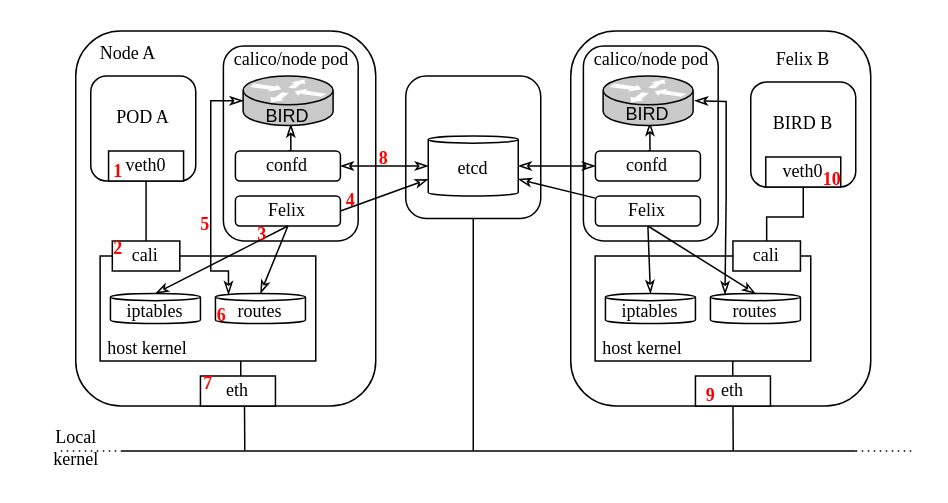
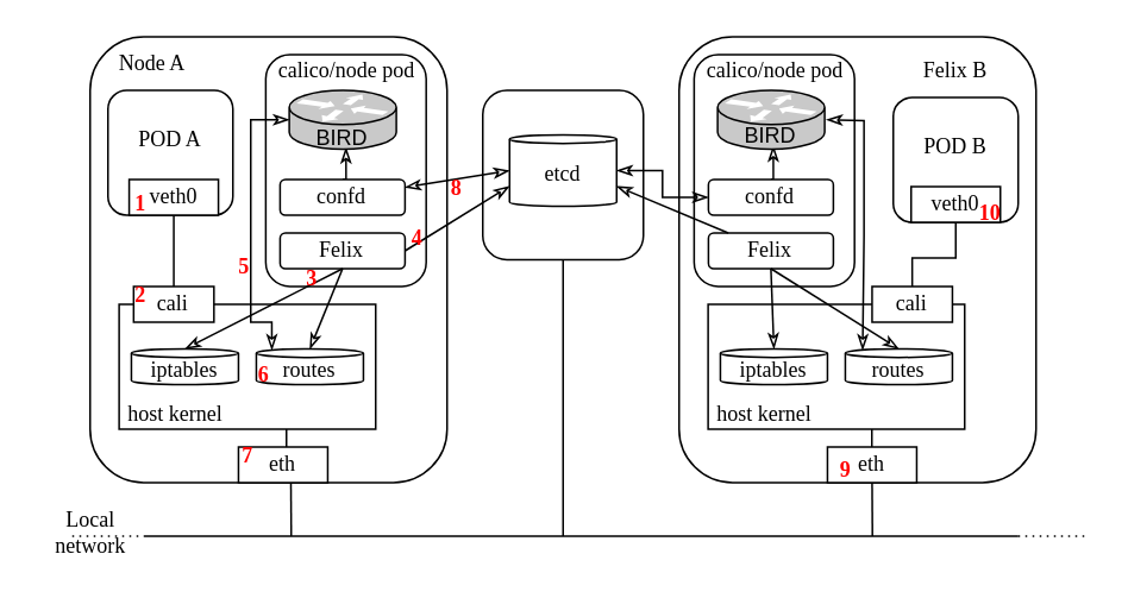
  <mxCell id="0" />
  <mxCell id="1" parent="0" />
  <mxCell id="2" value="" style="rounded=1;whiteSpace=wrap;html=1;fillColor=none;" parent="1" vertex="1"><mxGeometry x="50" y="20" width="200" height="250" as="geometry" /></mxCell>
  <mxCell id="3" style="edgeStyle=orthogonalEdgeStyle;rounded=0;orthogonalLoop=1;jettySize=auto;html=1;entryX=0;entryY=0.5;entryDx=0;entryDy=0;endArrow=none;endFill=0;" parent="1" source="4" target="9" edge="1"><mxGeometry relative="1" as="geometry"><Array as="points"><mxPoint x="160" y="260" /></Array></mxGeometry></mxCell>
  <mxCell id="4" value="" style="rounded=0;whiteSpace=wrap;html=1;fillColor=none;" parent="1" vertex="1"><mxGeometry x="66.25" y="170" width="143.75" height="70" as="geometry" /></mxCell>
  <mxCell id="5" value="&lt;font face=&quot;newcomputermodern&quot;&gt;POD A&lt;br&gt;&lt;br&gt;&lt;/font&gt;" style="rounded=1;whiteSpace=wrap;html=1;fillColor=none;" parent="1" vertex="1"><mxGeometry x="60" y="50" width="70" height="70" as="geometry" /></mxCell>
  <mxCell id="6" value="&lt;font face=&quot;newcomputermodern&quot;&gt;Node A&lt;/font&gt;" style="text;html=1;align=center;verticalAlign=middle;whiteSpace=wrap;rounded=0;" parent="1" vertex="1"><mxGeometry x="55" y="20" width="60" height="30" as="geometry" /></mxCell>
  <mxCell id="7" style="edgeStyle=orthogonalEdgeStyle;rounded=0;orthogonalLoop=1;jettySize=auto;html=1;exitX=0.5;exitY=1;exitDx=0;exitDy=0;entryX=0.5;entryY=0;entryDx=0;entryDy=0;endArrow=none;endFill=0;" parent="1" source="8" target="10" edge="1"><mxGeometry relative="1" as="geometry" /></mxCell>
  <mxCell id="8" value="&lt;div&gt;veth0&lt;/div&gt;" style="rounded=0;whiteSpace=wrap;html=1;fontFamily=newcomputermodern;" parent="1" vertex="1"><mxGeometry x="71.88" y="100" width="50" height="20" as="geometry" /></mxCell>
  <mxCell id="9" value="eth" style="rounded=0;whiteSpace=wrap;html=1;fontFamily=newcomputermodern;" parent="1" vertex="1"><mxGeometry x="133.13" y="250" width="50" height="20" as="geometry" /></mxCell>
  <mxCell id="10" value="&lt;font face=&quot;newcomputermodern&quot;&gt;cali&lt;/font&gt;" style="rounded=0;whiteSpace=wrap;html=1;" parent="1" vertex="1"><mxGeometry x="74.38" y="160" width="45" height="20" as="geometry" /></mxCell>
  <mxCell id="11" style="edgeStyle=orthogonalEdgeStyle;rounded=0;orthogonalLoop=1;jettySize=auto;html=1;exitX=0.5;exitY=1;exitDx=0;exitDy=0;endArrow=none;endFill=0;" parent="1" edge="1"><mxGeometry relative="1" as="geometry"><mxPoint x="488.32" y="300" as="targetPoint" /><mxPoint x="488.13" y="270" as="sourcePoint" /></mxGeometry></mxCell>
  <mxCell id="12" value="" style="endArrow=none;html=1;rounded=0;" parent="1" edge="1"><mxGeometry width="50" height="50" relative="1" as="geometry"><mxPoint x="80" y="300" as="sourcePoint" /><mxPoint x="570" y="300" as="targetPoint" /></mxGeometry></mxCell>
  <mxCell id="13" value="" style="endArrow=none;dashed=1;html=1;dashPattern=1 3;strokeWidth=1;rounded=0;" parent="1" edge="1"><mxGeometry width="50" height="50" relative="1" as="geometry"><mxPoint x="570" y="300" as="sourcePoint" /><mxPoint x="610" y="300" as="targetPoint" /></mxGeometry></mxCell>
- <mxCell id="14" value="&lt;font face=&quot;newcomputermodern&quot;&gt;Local kernel&lt;/font&gt;" style="text;html=1;align=center;verticalAlign=middle;whiteSpace=wrap;rounded=0;" parent="1" vertex="1"><mxGeometry x="20" y="283" width="61" height="30" as="geometry" /></mxCell>
+ <mxCell id="14" value="&lt;font face=&quot;newcomputermodern&quot;&gt;Local network&lt;/font&gt;" style="text;html=1;align=center;verticalAlign=middle;whiteSpace=wrap;rounded=0;" parent="1" vertex="1"><mxGeometry x="20" y="283" width="61" height="30" as="geometry" /></mxCell>
  <mxCell id="15" style="edgeStyle=orthogonalEdgeStyle;rounded=0;orthogonalLoop=1;jettySize=auto;html=1;exitX=0.5;exitY=1;exitDx=0;exitDy=0;endArrow=none;endFill=0;" parent="1" edge="1"><mxGeometry relative="1" as="geometry"><mxPoint x="162.69" y="300" as="targetPoint" /><mxPoint x="162.5" y="270" as="sourcePoint" /></mxGeometry></mxCell>
  <mxCell id="16" value="" style="endArrow=none;dashed=1;html=1;dashPattern=1 3;strokeWidth=1;rounded=0;" parent="1" edge="1"><mxGeometry width="50" height="50" relative="1" as="geometry"><mxPoint x="40" y="300" as="sourcePoint" /><mxPoint x="80" y="300" as="targetPoint" /></mxGeometry></mxCell>
  <mxCell id="17" value="&lt;font face=&quot;newcomputermodern&quot;&gt;host kernel&lt;/font&gt;" style="text;html=1;align=center;verticalAlign=middle;whiteSpace=wrap;rounded=0;" parent="1" vertex="1"><mxGeometry x="63.13" y="217" width="70" height="30" as="geometry" /></mxCell>
  <mxCell id="18" value="&lt;font face=&quot;newcomputermodern&quot;&gt;iptables&lt;/font&gt;" style="shape=cylinder3;whiteSpace=wrap;html=1;boundedLbl=1;backgroundOutline=1;size=2.389;" parent="1" vertex="1"><mxGeometry x="73.13" y="195" width="60" height="20" as="geometry" /></mxCell>
  <mxCell id="19" value="&lt;font face=&quot;newcomputermodern&quot;&gt;routes&lt;/font&gt;" style="shape=cylinder3;whiteSpace=wrap;html=1;boundedLbl=1;backgroundOutline=1;size=2.389;" parent="1" vertex="1"><mxGeometry x="143.13" y="195" width="60" height="20" as="geometry" /></mxCell>
  <mxCell id="20" value="&lt;font face=&quot;newcomputermodern&quot;&gt;&lt;br&gt;&lt;/font&gt;" style="rounded=1;whiteSpace=wrap;html=1;fillColor=none;" parent="1" vertex="1"><mxGeometry x="148.42" y="30" width="89.87" height="130" as="geometry" /></mxCell>
  <mxCell id="21" value="&lt;font face=&quot;newcomputermodern&quot;&gt;Felix&lt;/font&gt;" style="rounded=1;whiteSpace=wrap;html=1;" parent="1" vertex="1"><mxGeometry x="156.44" y="130" width="70" height="20" as="geometry" /></mxCell>
  <mxCell id="22" style="edgeStyle=orthogonalEdgeStyle;rounded=0;orthogonalLoop=1;jettySize=auto;html=1;exitX=0.5;exitY=0;exitDx=0;exitDy=0;entryX=0.5;entryY=1;entryDx=0;entryDy=0;endArrow=classicThin;endFill=0;" parent="1" source="23" target="25" edge="1"><mxGeometry relative="1" as="geometry" /></mxCell>
  <mxCell id="23" value="&lt;font face=&quot;newcomputermodern&quot;&gt;confd&lt;/font&gt;" style="rounded=1;whiteSpace=wrap;html=1;" parent="1" vertex="1"><mxGeometry x="156.43" y="100" width="70" height="20" as="geometry" /></mxCell>
  <mxCell id="24" value="" style="shape=mxgraph.cisco.routers.router;html=1;pointerEvents=1;dashed=0;fillColor=#C9C9C9;strokeColor=#000000;strokeWidth=1;verticalLabelPosition=bottom;verticalAlign=top;align=center;outlineConnect=0;" parent="1" vertex="1"><mxGeometry x="161.57" y="50" width="60" height="33" as="geometry" /></mxCell>
  <mxCell id="25" value="BIRD&amp;nbsp;" style="text;html=1;align=center;verticalAlign=middle;whiteSpace=wrap;rounded=0;" parent="1" vertex="1"><mxGeometry x="159.14" y="71" width="68.43" height="11" as="geometry" /></mxCell>
  <mxCell id="26" value="&lt;font face=&quot;newcomputermodern&quot;&gt;calico/node pod&lt;/font&gt;" style="text;html=1;align=center;verticalAlign=middle;whiteSpace=wrap;rounded=0;" parent="1" vertex="1"><mxGeometry x="149.43" y="24" width="90" height="30" as="geometry" /></mxCell>
  <mxCell id="27" style="rounded=0;orthogonalLoop=1;jettySize=auto;html=1;entryX=0.5;entryY=0;entryDx=0;entryDy=0;entryPerimeter=0;exitX=0.5;exitY=1;exitDx=0;exitDy=0;endArrow=classicThin;endFill=0;" parent="1" source="21" target="18" edge="1"><mxGeometry relative="1" as="geometry" /></mxCell>
  <mxCell id="28" style="rounded=0;orthogonalLoop=1;jettySize=auto;html=1;exitX=0.5;exitY=1;exitDx=0;exitDy=0;entryX=0.5;entryY=0;entryDx=0;entryDy=0;entryPerimeter=0;endArrow=classicThin;endFill=0;" parent="1" source="21" target="19" edge="1"><mxGeometry relative="1" as="geometry" /></mxCell>
  <mxCell id="29" style="edgeStyle=orthogonalEdgeStyle;rounded=0;orthogonalLoop=1;jettySize=auto;html=1;exitX=0;exitY=0.5;exitDx=0;exitDy=0;exitPerimeter=0;startArrow=classicThin;startFill=0;endArrow=classicThin;endFill=0;entryX=0.145;entryY=0;entryDx=0;entryDy=0.693;entryPerimeter=0;" parent="1" source="24" target="19" edge="1"><mxGeometry relative="1" as="geometry"><Array as="points"><mxPoint x="140" y="67" /><mxPoint x="140" y="180" /><mxPoint x="152" y="180" /></Array></mxGeometry></mxCell>
  <mxCell id="30" value="" style="rounded=1;whiteSpace=wrap;html=1;fillColor=none;" parent="1" vertex="1"><mxGeometry x="270" y="50" width="90" height="95" as="geometry" /></mxCell>
  <mxCell id="31" style="edgeStyle=orthogonalEdgeStyle;rounded=0;orthogonalLoop=1;jettySize=auto;html=1;exitX=1;exitY=0.5;exitDx=0;exitDy=0;exitPerimeter=0;entryX=0;entryY=0.5;entryDx=0;entryDy=0;startArrow=classicThin;startFill=0;endArrow=classicThin;endFill=0;" parent="1" source="32" target="50" edge="1"><mxGeometry relative="1" as="geometry" /></mxCell>
- <mxCell id="32" value="&lt;font face=&quot;newcomputermodern&quot;&gt;etcd&lt;/font&gt;" style="shape=cylinder3;whiteSpace=wrap;html=1;boundedLbl=1;backgroundOutline=1;size=2.389;" parent="1" vertex="1"><mxGeometry x="285" y="90" width="60" height="40" as="geometry" /></mxCell>
+ <mxCell id="32" value="&lt;font face=&quot;newcomputermodern&quot;&gt;etcd&lt;/font&gt;" style="shape=cylinder3;whiteSpace=wrap;html=1;boundedLbl=1;backgroundOutline=1;size=2.389;" parent="1" vertex="1"><mxGeometry x="285" y="75" width="60" height="40" as="geometry" /></mxCell>
  <mxCell id="33" style="rounded=0;orthogonalLoop=1;jettySize=auto;html=1;exitX=1;exitY=0.5;exitDx=0;exitDy=0;entryX=0;entryY=0;entryDx=0;entryDy=28.806;entryPerimeter=0;endArrow=classicThin;endFill=0;" parent="1" source="21" target="32" edge="1"><mxGeometry relative="1" as="geometry" /></mxCell>
  <mxCell id="34" style="rounded=0;orthogonalLoop=1;jettySize=auto;html=1;entryX=0;entryY=0.5;entryDx=0;entryDy=0;entryPerimeter=0;endArrow=classicThin;endFill=0;startArrow=classicThin;startFill=0;" parent="1" source="23" target="32" edge="1"><mxGeometry relative="1" as="geometry" /></mxCell>
  <mxCell id="35" value="" style="rounded=1;whiteSpace=wrap;html=1;fillColor=none;" parent="1" vertex="1"><mxGeometry x="380" y="20" width="200" height="250" as="geometry" /></mxCell>
  <mxCell id="36" style="edgeStyle=orthogonalEdgeStyle;rounded=0;orthogonalLoop=1;jettySize=auto;html=1;entryX=0;entryY=0.5;entryDx=0;entryDy=0;endArrow=none;endFill=0;" parent="1" source="37" target="42" edge="1"><mxGeometry relative="1" as="geometry"><Array as="points"><mxPoint x="488" y="260" /></Array></mxGeometry></mxCell>
  <mxCell id="37" value="" style="rounded=0;whiteSpace=wrap;html=1;fillColor=none;" parent="1" vertex="1"><mxGeometry x="396.25" y="170" width="143.75" height="70" as="geometry" /></mxCell>
- <mxCell id="38" value="&lt;font face=&quot;newcomputermodern&quot;&gt;BIRD B&lt;br&gt;&lt;br&gt;&lt;/font&gt;" style="rounded=1;whiteSpace=wrap;html=1;fillColor=none;" parent="1" vertex="1"><mxGeometry x="500" y="54" width="70" height="70" as="geometry" /></mxCell>
+ <mxCell id="38" value="&lt;font face=&quot;newcomputermodern&quot;&gt;POD B&lt;br&gt;&lt;br&gt;&lt;/font&gt;" style="rounded=1;whiteSpace=wrap;html=1;fillColor=none;" parent="1" vertex="1"><mxGeometry x="500" y="54" width="70" height="70" as="geometry" /></mxCell>
  <mxCell id="39" value="&lt;font face=&quot;newcomputermodern&quot;&gt;Felix B&lt;/font&gt;" style="text;html=1;align=center;verticalAlign=middle;whiteSpace=wrap;rounded=0;" parent="1" vertex="1"><mxGeometry x="505" y="24" width="60" height="30" as="geometry" /></mxCell>
  <mxCell id="40" style="edgeStyle=orthogonalEdgeStyle;rounded=0;orthogonalLoop=1;jettySize=auto;html=1;exitX=0.5;exitY=1;exitDx=0;exitDy=0;entryX=0.5;entryY=0;entryDx=0;entryDy=0;endArrow=none;endFill=0;" parent="1" source="41" target="43" edge="1"><mxGeometry relative="1" as="geometry" /></mxCell>
  <mxCell id="41" value="&lt;div&gt;veth0&lt;/div&gt;" style="rounded=0;whiteSpace=wrap;html=1;fontFamily=newcomputermodern;" parent="1" vertex="1"><mxGeometry x="510" y="104" width="50" height="20" as="geometry" /></mxCell>
  <mxCell id="42" value="eth" style="rounded=0;whiteSpace=wrap;html=1;fontFamily=newcomputermodern;" parent="1" vertex="1"><mxGeometry x="463.13" y="250" width="50" height="20" as="geometry" /></mxCell>
  <mxCell id="43" value="&lt;font face=&quot;newcomputermodern&quot;&gt;cali&lt;/font&gt;" style="rounded=0;whiteSpace=wrap;html=1;" parent="1" vertex="1"><mxGeometry x="488.13" y="160" width="45" height="20" as="geometry" /></mxCell>
  <mxCell id="44" value="&lt;font face=&quot;newcomputermodern&quot;&gt;host kernel&lt;/font&gt;" style="text;html=1;align=center;verticalAlign=middle;whiteSpace=wrap;rounded=0;" parent="1" vertex="1"><mxGeometry x="393.13" y="217" width="70" height="30" as="geometry" /></mxCell>
  <mxCell id="45" value="&lt;font face=&quot;newcomputermodern&quot;&gt;iptables&lt;/font&gt;" style="shape=cylinder3;whiteSpace=wrap;html=1;boundedLbl=1;backgroundOutline=1;size=2.389;" parent="1" vertex="1"><mxGeometry x="403.13" y="195" width="60" height="20" as="geometry" /></mxCell>
  <mxCell id="46" value="&lt;font face=&quot;newcomputermodern&quot;&gt;routes&lt;/font&gt;" style="shape=cylinder3;whiteSpace=wrap;html=1;boundedLbl=1;backgroundOutline=1;size=2.389;" parent="1" vertex="1"><mxGeometry x="473.13" y="195" width="60" height="20" as="geometry" /></mxCell>
  <mxCell id="47" value="&lt;font face=&quot;newcomputermodern&quot;&gt;&lt;br&gt;&lt;/font&gt;" style="rounded=1;whiteSpace=wrap;html=1;fillColor=none;" parent="1" vertex="1"><mxGeometry x="388.42" y="30" width="89.87" height="130" as="geometry" /></mxCell>
  <mxCell id="48" value="&lt;font face=&quot;newcomputermodern&quot;&gt;Felix&lt;/font&gt;" style="rounded=1;whiteSpace=wrap;html=1;" parent="1" vertex="1"><mxGeometry x="396.44" y="130" width="70" height="20" as="geometry" /></mxCell>
  <mxCell id="49" style="edgeStyle=orthogonalEdgeStyle;rounded=0;orthogonalLoop=1;jettySize=auto;html=1;exitX=0.5;exitY=0;exitDx=0;exitDy=0;entryX=0.5;entryY=1;entryDx=0;entryDy=0;endArrow=classicThin;endFill=0;" parent="1" source="50" target="52" edge="1"><mxGeometry relative="1" as="geometry" /></mxCell>
  <mxCell id="50" value="&lt;font face=&quot;newcomputermodern&quot;&gt;confd&lt;/font&gt;" style="rounded=1;whiteSpace=wrap;html=1;" parent="1" vertex="1"><mxGeometry x="396.43" y="100" width="70" height="20" as="geometry" /></mxCell>
  <mxCell id="51" value="" style="shape=mxgraph.cisco.routers.router;html=1;pointerEvents=1;dashed=0;fillColor=#C9C9C9;strokeColor=#000000;strokeWidth=1;verticalLabelPosition=bottom;verticalAlign=top;align=center;outlineConnect=0;" parent="1" vertex="1"><mxGeometry x="401.57" y="50" width="60" height="33" as="geometry" /></mxCell>
  <mxCell id="52" value="BIRD&amp;nbsp;" style="text;html=1;align=center;verticalAlign=middle;whiteSpace=wrap;rounded=0;" parent="1" vertex="1"><mxGeometry x="398.57" y="70" width="68.43" height="11" as="geometry" /></mxCell>
  <mxCell id="53" value="&lt;font face=&quot;newcomputermodern&quot;&gt;calico/node pod&lt;/font&gt;" style="text;html=1;align=center;verticalAlign=middle;whiteSpace=wrap;rounded=0;" parent="1" vertex="1"><mxGeometry x="389.43" y="24" width="90" height="30" as="geometry" /></mxCell>
  <mxCell id="54" style="rounded=0;orthogonalLoop=1;jettySize=auto;html=1;entryX=0.5;entryY=0;entryDx=0;entryDy=0;entryPerimeter=0;exitX=0.5;exitY=1;exitDx=0;exitDy=0;endArrow=classicThin;endFill=0;" parent="1" source="48" target="45" edge="1"><mxGeometry relative="1" as="geometry" /></mxCell>
  <mxCell id="55" style="rounded=0;orthogonalLoop=1;jettySize=auto;html=1;exitX=0.5;exitY=1;exitDx=0;exitDy=0;entryX=0.5;entryY=0;entryDx=0;entryDy=0;entryPerimeter=0;endArrow=classicThin;endFill=0;" parent="1" source="48" target="46" edge="1"><mxGeometry relative="1" as="geometry" /></mxCell>
  <mxCell id="56" style="edgeStyle=orthogonalEdgeStyle;rounded=0;orthogonalLoop=1;jettySize=auto;html=1;exitX=1;exitY=0.5;exitDx=0;exitDy=0;exitPerimeter=0;entryX=0.145;entryY=0;entryDx=0;entryDy=0.693;entryPerimeter=0;endArrow=classicThin;endFill=0;startArrow=classicThin;startFill=0;" parent="1" edge="1"><mxGeometry relative="1" as="geometry"><mxPoint x="462.57" y="66.5" as="sourcePoint" /><mxPoint x="482.83" y="195.693" as="targetPoint" /></mxGeometry></mxCell>
  <mxCell id="57" value="" style="endArrow=none;html=1;rounded=0;entryX=0.5;entryY=1;entryDx=0;entryDy=0;" parent="1" target="30" edge="1"><mxGeometry width="50" height="50" relative="1" as="geometry"><mxPoint x="315" y="300" as="sourcePoint" /><mxPoint x="380" y="140" as="targetPoint" /></mxGeometry></mxCell>
  <mxCell id="58" style="rounded=0;orthogonalLoop=1;jettySize=auto;html=1;entryX=1;entryY=0;entryDx=0;entryDy=28.806;entryPerimeter=0;endArrow=classicThin;endFill=0;" parent="1" source="48" target="32" edge="1"><mxGeometry relative="1" as="geometry" /></mxCell>
  <mxCell id="59" value="&lt;font face=&quot;newcomputermodern&quot;&gt;&lt;b&gt;1&lt;/b&gt;&lt;/font&gt;" style="text;html=1;align=center;verticalAlign=middle;resizable=0;points=[];autosize=1;strokeColor=none;fillColor=none;fontColor=#FF0000;" parent="1" vertex="1"><mxGeometry x="63.13" y="99" width="30" height="30" as="geometry" /></mxCell>
  <mxCell id="60" value="&lt;font face=&quot;newcomputermodern&quot;&gt;&lt;b&gt;2&lt;/b&gt;&lt;/font&gt;" style="text;html=1;align=center;verticalAlign=middle;resizable=0;points=[];autosize=1;strokeColor=none;fillColor=none;fontColor=#FF0000;" parent="1" vertex="1"><mxGeometry x="63.13" y="150" width="30" height="30" as="geometry" /></mxCell>
  <mxCell id="61" value="&lt;font face=&quot;newcomputermodern&quot;&gt;&lt;b&gt;3&lt;/b&gt;&lt;/font&gt;" style="text;html=1;align=center;verticalAlign=middle;resizable=0;points=[];autosize=1;strokeColor=none;fillColor=none;fontColor=#FF0000;" parent="1" vertex="1"><mxGeometry x="159" y="141" width="30" height="30" as="geometry" /></mxCell>
  <mxCell id="62" value="&lt;font face=&quot;newcomputermodern&quot;&gt;&lt;b&gt;4&lt;/b&gt;&lt;/font&gt;" style="text;html=1;align=center;verticalAlign=middle;resizable=0;points=[];autosize=1;strokeColor=none;fillColor=none;fontColor=#FF0000;" parent="1" vertex="1"><mxGeometry x="218" y="118" width="30" height="30" as="geometry" /></mxCell>
  <mxCell id="63" value="&lt;font face=&quot;newcomputermodern&quot;&gt;&lt;b&gt;5&lt;/b&gt;&lt;/font&gt;" style="text;html=1;align=center;verticalAlign=middle;resizable=0;points=[];autosize=1;strokeColor=none;fillColor=none;fontColor=#FF0000;" parent="1" vertex="1"><mxGeometry x="120.57" y="134" width="30" height="30" as="geometry" /></mxCell>
  <mxCell id="64" value="&lt;font face=&quot;newcomputermodern&quot;&gt;&lt;b&gt;6&lt;/b&gt;&lt;/font&gt;" style="text;html=1;align=center;verticalAlign=middle;resizable=0;points=[];autosize=1;strokeColor=none;fillColor=none;fontColor=#FF0000;" parent="1" vertex="1"><mxGeometry x="131.57" y="195" width="30" height="30" as="geometry" /></mxCell>
  <mxCell id="65" value="&lt;font face=&quot;newcomputermodern&quot;&gt;&lt;b&gt;7&lt;/b&gt;&lt;/font&gt;" style="text;html=1;align=center;verticalAlign=middle;resizable=0;points=[];autosize=1;strokeColor=none;fillColor=none;fontColor=#FF0000;" parent="1" vertex="1"><mxGeometry x="123.13" y="240" width="30" height="30" as="geometry" /></mxCell>
  <mxCell id="66" value="&lt;font face=&quot;newcomputermodern&quot;&gt;&lt;b&gt;8&lt;/b&gt;&lt;/font&gt;" style="text;html=1;align=center;verticalAlign=middle;resizable=0;points=[];autosize=1;strokeColor=none;fillColor=none;fontColor=#FF0000;" parent="1" vertex="1"><mxGeometry x="240" y="90" width="30" height="30" as="geometry" /></mxCell>
  <mxCell id="67" value="&lt;font face=&quot;newcomputermodern&quot;&gt;&lt;b&gt;9&lt;/b&gt;&lt;/font&gt;" style="text;html=1;align=center;verticalAlign=middle;resizable=0;points=[];autosize=1;strokeColor=none;fillColor=none;fontColor=#FF0000;" parent="1" vertex="1"><mxGeometry x="458.13" y="248" width="30" height="30" as="geometry" /></mxCell>
  <mxCell id="68" value="&lt;font face=&quot;newcomputermodern&quot;&gt;&lt;b&gt;10&lt;/b&gt;&lt;/font&gt;" style="text;html=1;align=center;verticalAlign=middle;resizable=0;points=[];autosize=1;strokeColor=none;fillColor=none;fontColor=#FF0000;" parent="1" vertex="1"><mxGeometry x="534.13" y="104" width="40" height="30" as="geometry" /></mxCell>
